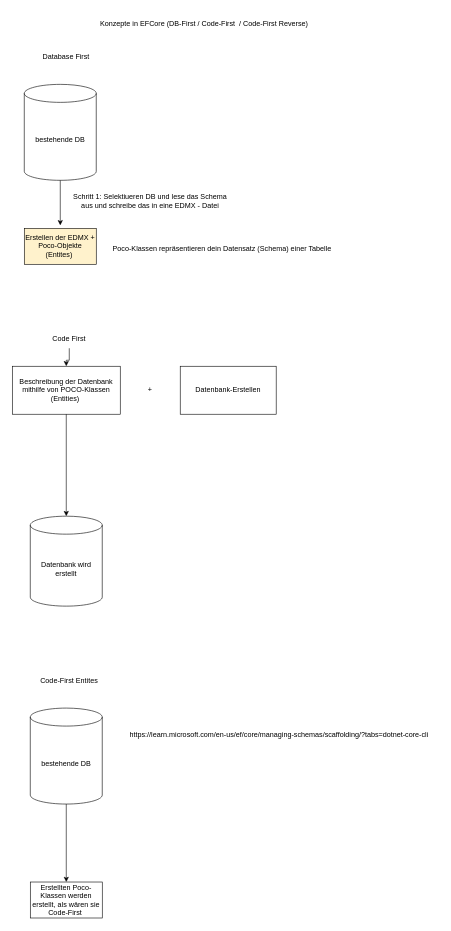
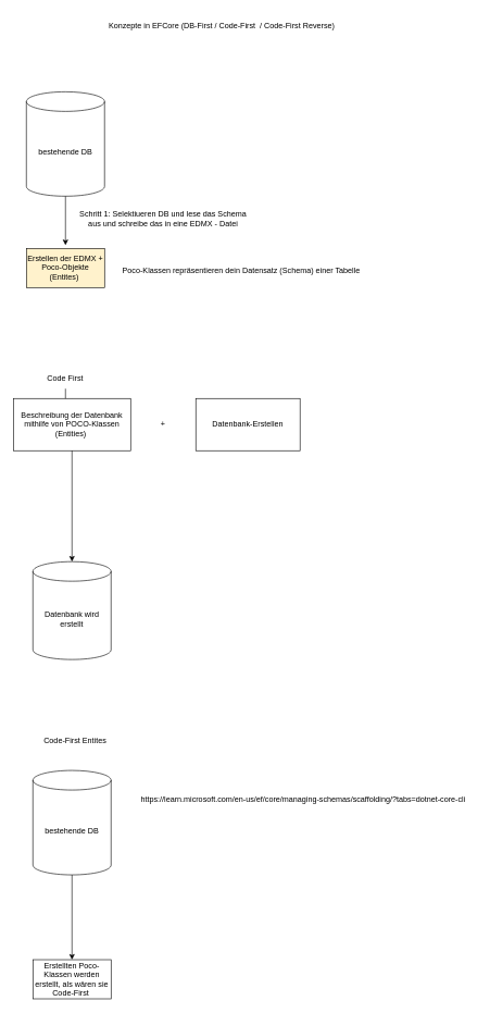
  <mxCell id="0" />
  <mxCell id="1" parent="0" />
  <mxCell id="2" value="bestehende DB" style="shape=cylinder3;whiteSpace=wrap;html=1;boundedLbl=1;backgroundOutline=1;size=15;" vertex="1" parent="1"><mxGeometry x="40" y="140" width="120" height="160" as="geometry" /></mxCell>
  <mxCell id="3" value="Konzepte in EFCore (DB-First / Code-First&amp;nbsp; / Code-First Reverse)" style="text;html=1;strokeColor=none;fillColor=none;align=center;verticalAlign=middle;whiteSpace=wrap;rounded=0;" vertex="1" parent="1"><mxGeometry x="100" y="20" width="480" height="40" as="geometry" /></mxCell>
- <mxCell id="4" value="Database First" style="text;html=1;strokeColor=none;fillColor=none;align=center;verticalAlign=middle;whiteSpace=wrap;rounded=0;" vertex="1" parent="1"><mxGeometry x="30" y="80" width="160" height="30" as="geometry" /></mxCell>
  <mxCell id="5" value="" style="endArrow=classic;html=1;rounded=0;exitX=0.5;exitY=1;exitDx=0;exitDy=0;exitPerimeter=0;" edge="1" parent="1" source="2"><mxGeometry width="50" height="50" relative="1" as="geometry"><mxPoint x="330" y="370" as="sourcePoint" /><mxPoint x="100" y="375" as="targetPoint" /></mxGeometry></mxCell>
  <mxCell id="6" value="Schritt 1: Selektiueren DB und lese das Schema aus und schreibe das in eine EDMX - Datei" style="text;html=1;strokeColor=none;fillColor=none;align=center;verticalAlign=middle;whiteSpace=wrap;rounded=0;" vertex="1" parent="1"><mxGeometry x="110" y="310" width="280" height="50" as="geometry" /></mxCell>
  <mxCell id="7" value="Erstellen der EDMX + Poco-Objekte (Entites)&amp;nbsp;" style="rounded=0;whiteSpace=wrap;html=1;fillColor=#fff2cc;" vertex="1" parent="1"><mxGeometry x="40" y="380" width="120" height="60" as="geometry" /></mxCell>
  <mxCell id="8" value="Poco-Klassen repräsentieren dein Datensatz (Schema) einer Tabelle" style="text;html=1;strokeColor=none;fillColor=none;align=center;verticalAlign=middle;whiteSpace=wrap;rounded=0;" vertex="1" parent="1"><mxGeometry x="180" y="400" width="380" height="30" as="geometry" /></mxCell>
  <mxCell id="9" value="" style="edgeStyle=orthogonalEdgeStyle;rounded=0;orthogonalLoop=1;jettySize=auto;html=1;" edge="1" parent="1" source="10" target="11"><mxGeometry relative="1" as="geometry" /></mxCell>
- <mxCell id="10" value="Code First" style="text;html=1;strokeColor=none;fillColor=none;align=center;verticalAlign=middle;whiteSpace=wrap;rounded=0;" vertex="1" parent="1"><mxGeometry x="85" y="550" width="60" height="30" as="geometry" /></mxCell>
+ <mxCell id="10" value="Code First" style="text;html=1;strokeColor=none;fillColor=none;align=center;verticalAlign=middle;whiteSpace=wrap;rounded=0;" vertex="1" parent="1"><mxGeometry x="70" y="565" width="60" height="30" as="geometry" /></mxCell>
  <mxCell id="11" value="Beschreibung der Datenbank mithilfe von POCO-Klassen (Entities)&amp;nbsp;" style="rounded=0;whiteSpace=wrap;html=1;" vertex="1" parent="1"><mxGeometry x="20" y="610" width="180" height="80" as="geometry" /></mxCell>
  <mxCell id="12" value="+" style="text;html=1;strokeColor=none;fillColor=none;align=center;verticalAlign=middle;whiteSpace=wrap;rounded=0;" vertex="1" parent="1"><mxGeometry x="220" y="635" width="60" height="30" as="geometry" /></mxCell>
  <mxCell id="13" value="Datenbank-Erstellen" style="rounded=0;whiteSpace=wrap;html=1;" vertex="1" parent="1"><mxGeometry x="300" y="610" width="160" height="80" as="geometry" /></mxCell>
  <mxCell id="14" value="" style="endArrow=classic;html=1;rounded=0;exitX=0.5;exitY=1;exitDx=0;exitDy=0;" edge="1" parent="1" source="11" target="15"><mxGeometry width="50" height="50" relative="1" as="geometry"><mxPoint x="330" y="470" as="sourcePoint" /><mxPoint x="110" y="820" as="targetPoint" /></mxGeometry></mxCell>
  <mxCell id="15" value="Datenbank wird erstellt" style="shape=cylinder3;whiteSpace=wrap;html=1;boundedLbl=1;backgroundOutline=1;size=15;" vertex="1" parent="1"><mxGeometry x="50" y="860" width="120" height="150" as="geometry" /></mxCell>
  <mxCell id="16" value="Code-First Entites" style="text;html=1;strokeColor=none;fillColor=none;align=center;verticalAlign=middle;whiteSpace=wrap;rounded=0;" vertex="1" parent="1"><mxGeometry x="40" y="1119" width="150" height="30" as="geometry" /></mxCell>
  <mxCell id="17" value="bestehende DB" style="shape=cylinder3;whiteSpace=wrap;html=1;boundedLbl=1;backgroundOutline=1;size=15;" vertex="1" parent="1"><mxGeometry x="50" y="1180" width="120" height="160" as="geometry" /></mxCell>
  <mxCell id="18" value="" style="endArrow=classic;html=1;rounded=0;exitX=0.5;exitY=1;exitDx=0;exitDy=0;exitPerimeter=0;" edge="1" parent="1" source="17"><mxGeometry width="50" height="50" relative="1" as="geometry"><mxPoint x="330" y="1250" as="sourcePoint" /><mxPoint x="110" y="1470" as="targetPoint" /></mxGeometry></mxCell>
  <mxCell id="19" value="https://learn.microsoft.com/en-us/ef/core/managing-schemas/scaffolding/?tabs=dotnet-core-cli" style="text;html=1;strokeColor=none;fillColor=none;align=center;verticalAlign=middle;whiteSpace=wrap;rounded=0;" vertex="1" parent="1"><mxGeometry x="200" y="1210" width="530" height="30" as="geometry" /></mxCell>
  <mxCell id="20" value="Erstellten Poco-Klassen werden erstellt, als wären sie Code-First&amp;nbsp;" style="rounded=0;whiteSpace=wrap;html=1;" vertex="1" parent="1"><mxGeometry x="50" y="1470" width="120" height="60" as="geometry" /></mxCell>
